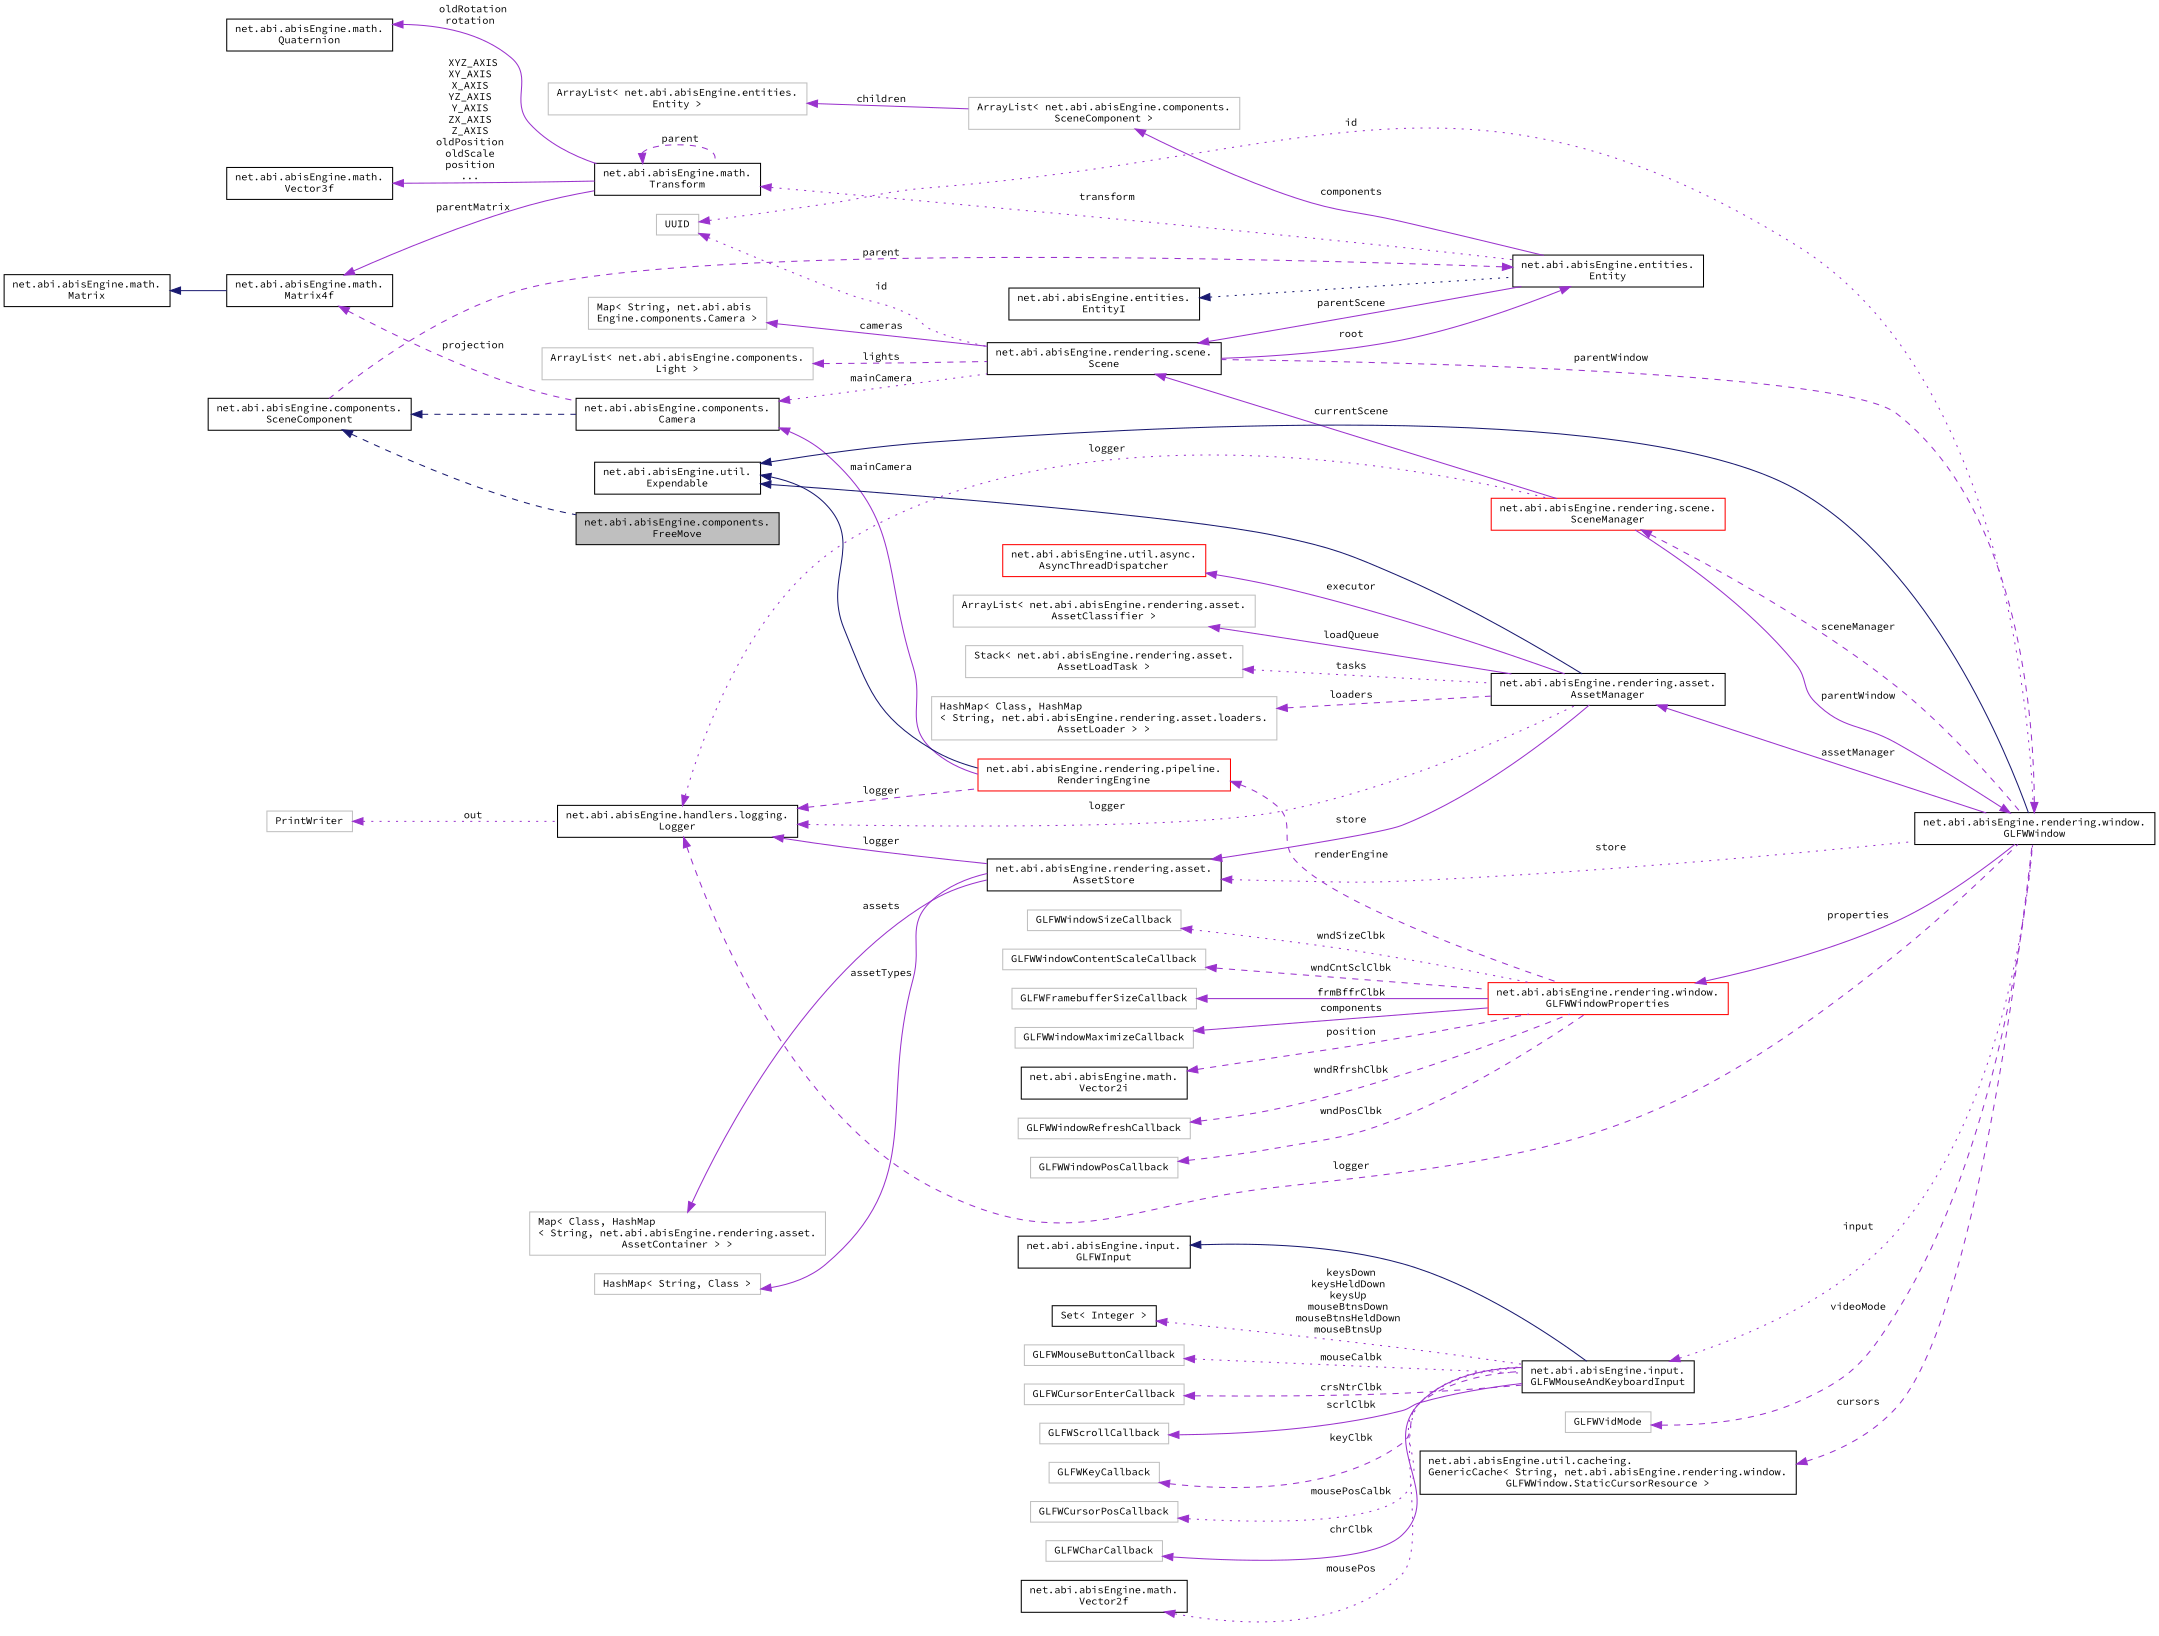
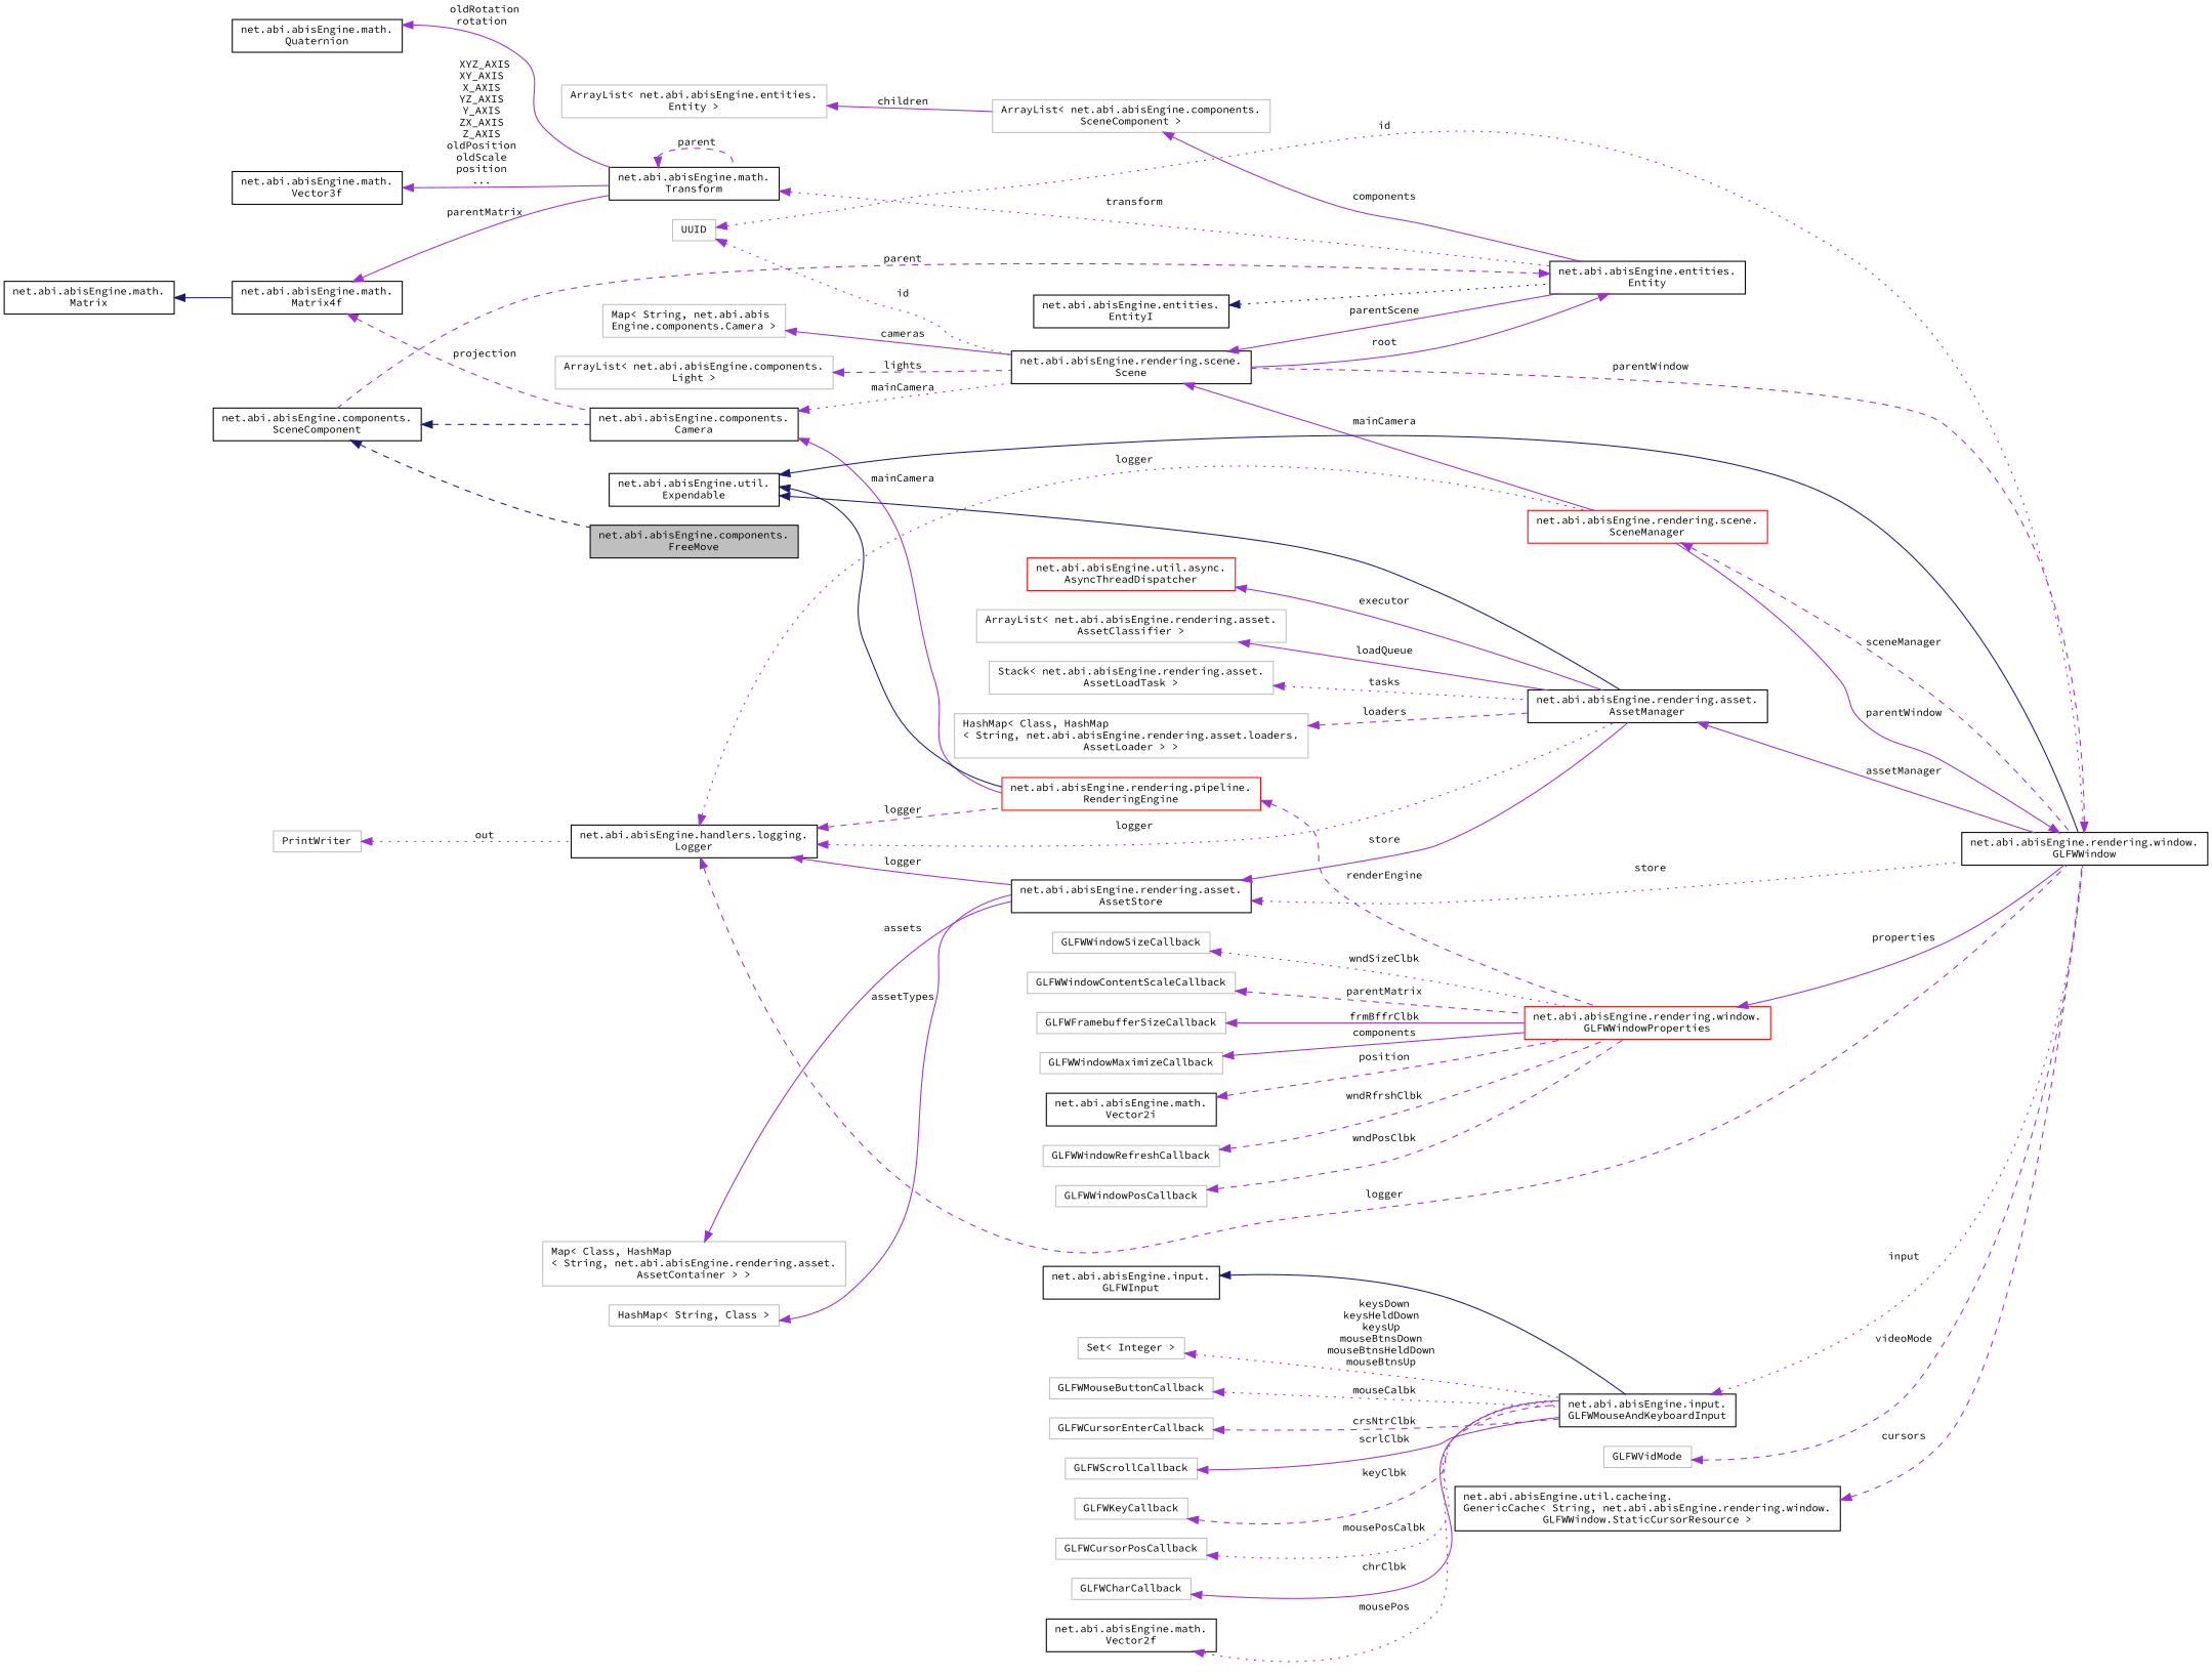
  digraph {
    fontname="Source Code Pro"
    rankdir=LR
    node [color=grey75 fillcolor=white fontname="Source Code Pro" fontsize=10 shape=record style=filled]
    edge [color=darkorchid3 dir=back fontname="Source Code Pro" fontsize=10 labelfontname=Helvetica labelfontsize=10 style=solid]
    n1 [color=black fillcolor=grey75 fontcolor=black height=0.2 label="net.abi.abisEngine.components.\lFreeMove" width=0.4]
    n2 [color=black height=0.2 label="net.abi.abisEngine.components.\lSceneComponent" width=0.4]
    n3 [color=black height=0.2 label="net.abi.abisEngine.components.\lCamera" width=0.4]
    n4 [color=black height=0.2 label="net.abi.abisEngine.rendering.scene.\lScene" width=0.4]
    n5 [color=red height=0.2 label="net.abi.abisEngine.rendering.pipeline.\lRenderingEngine" width=0.4]
    n6 [color=black height=0.2 label="net.abi.abisEngine.entities.\lEntity" width=0.4]
    n7 [color=red height=0.2 label="net.abi.abisEngine.rendering.scene.\lSceneManager" width=0.4]
    n8 [color=black height=0.2 label="net.abi.abisEngine.entities.\lEntityI" width=0.4]
    n9 [height=0.2 label="ArrayList\< net.abi.abisEngine.entities.\lEntity \>" width=0.4]
    n10 [height=0.2 label="ArrayList\< net.abi.abisEngine.components.\lSceneComponent \>" width=0.4]
    n11 [color=black height=0.2 label="net.abi.abisEngine.rendering.window.\lGLFWWindow" width=0.4]
    n12 [color=black height=0.2 label="net.abi.abisEngine.util.\lExpendable" width=0.4]
    n13 [color=black height=0.2 label="net.abi.abisEngine.rendering.asset.\lAssetManager" width=0.4]
    n14 [color=red height=0.2 label="net.abi.abisEngine.rendering.window.\lGLFWWindowProperties" width=0.4]
    n15 [color=black height=0.2 label="net.abi.abisEngine.input.\lGLFWMouseAndKeyboardInput" width=0.4]
    n16 [color=black height=0.2 label="net.abi.abisEngine.input.\lGLFWInput" width=0.4]
-   n17 [color=black height=0.2 label="Set\< Integer \>" width=0.4]
+   n17 [height=0.2 label="Set\< Integer \>" width=0.4]
    n18 [height=0.2 label=GLFWMouseButtonCallback width=0.4]
    n19 [height=0.2 label=GLFWCursorEnterCallback width=0.4]
    n20 [height=0.2 label=GLFWScrollCallback width=0.4]
    n21 [height=0.2 label=GLFWKeyCallback width=0.4]
    n22 [height=0.2 label=GLFWCursorPosCallback width=0.4]
    n23 [height=0.2 label=GLFWCharCallback width=0.4]
    n24 [color=black height=0.2 label="net.abi.abisEngine.math.\lVector2f" width=0.4]
    n25 [color=black height=0.2 label="net.abi.abisEngine.rendering.asset.\lAssetStore" width=0.4]
    n26 [height=0.2 label="HashMap\< String, Class \>" width=0.4]
    n27 [height=0.2 label="Map\< Class, HashMap\l\< String, net.abi.abisEngine.rendering.asset.\lAssetContainer \> \>" width=0.4]
    n28 [color=black height=0.2 label="net.abi.abisEngine.handlers.logging.\lLogger" width=0.4]
    n29 [height=0.2 label=PrintWriter width=0.4]
    n30 [height=0.2 label="ArrayList\< net.abi.abisEngine.rendering.asset.\lAssetClassifier \>" width=0.4]
    n31 [height=0.2 label="Stack\< net.abi.abisEngine.rendering.asset.\lAssetLoadTask \>" width=0.4]
    n32 [height=0.2 label="HashMap\< Class, HashMap\l\< String, net.abi.abisEngine.rendering.asset.loaders.\lAssetLoader \> \>" width=0.4]
    n33 [color=red height=0.2 label="net.abi.abisEngine.util.async.\lAsyncThreadDispatcher" width=0.4]
    n34 [height=0.2 label=UUID width=0.4]
    n35 [height=0.2 label=GLFWVidMode width=0.4]
    n36 [height=0.2 label=GLFWWindowMaximizeCallback width=0.4]
    n37 [color=black height=0.2 label="net.abi.abisEngine.math.\lVector2i" width=0.4]
    n38 [height=0.2 label=GLFWWindowRefreshCallback width=0.4]
    n39 [height=0.2 label=GLFWWindowPosCallback width=0.4]
    n40 [height=0.2 label=GLFWWindowSizeCallback width=0.4]
    n41 [height=0.2 label=GLFWWindowContentScaleCallback width=0.4]
    n42 [height=0.2 label=GLFWFramebufferSizeCallback width=0.4]
    n43 [color=black height=0.2 label="net.abi.abisEngine.math.\lMatrix4f" width=0.4]
    n44 [color=black height=0.2 label="net.abi.abisEngine.math.\lTransform" width=0.4]
    n45 [color=black height=0.2 label="net.abi.abisEngine.math.\lMatrix" width=0.4]
    n46 [color=black height=0.2 label="net.abi.abisEngine.util.cacheing.\lGenericCache\< String, net.abi.abisEngine.rendering.window.\lGLFWWindow.StaticCursorResource \>" width=0.4]
    n47 [height=0.2 label="Map\< String, net.abi.abis\lEngine.components.Camera \>" width=0.4]
    n48 [height=0.2 label="ArrayList\< net.abi.abisEngine.components.\lLight \>" width=0.4]
    n49 [color=black height=0.2 label="net.abi.abisEngine.math.\lVector3f" width=0.4]
    n50 [color=black height=0.2 label="net.abi.abisEngine.math.\lQuaternion" width=0.4]
    n2 -> n1 [color=midnightblue style=dashed]
    n2 -> n3 [color=midnightblue style=dashed]
    n3 -> n4 [label=" mainCamera" style=dotted]
    n3 -> n5 [label=" mainCamera"]
    n4 -> n6 [label=" parentScene"]
-   n4 -> n7 [label=" currentScene"]
+   n4 -> n7 [label=" mainCamera"]
    n5 -> n14 [label=" renderEngine" style=dashed]
    n6 -> n2 [label=" parent" style=dashed]
    n6 -> n4 [label=" root"]
    n7 -> n11 [label=" sceneManager" style=dashed]
    n8 -> n6 [color=midnightblue style=dotted]
    n9 -> n10 [label=" children"]
    n10 -> n6 [label=" components"]
    n11 -> n4 [label=" parentWindow" style=dashed]
    n11 -> n7 [label=" parentWindow"]
    n12 -> n5 [color=midnightblue]
    n12 -> n11 [color=midnightblue]
    n12 -> n13 [color=midnightblue]
    n13 -> n11 [label=" assetManager"]
    n14 -> n11 [label=" properties"]
    n15 -> n11 [label=" input" style=dotted]
    n16 -> n15 [color=midnightblue]
    n17 -> n15 [label=" keysDown\nkeysHeldDown\nkeysUp\nmouseBtnsDown\nmouseBtnsHeldDown\nmouseBtnsUp" style=dotted]
    n18 -> n15 [label=" mouseCalbk" style=dotted]
    n19 -> n15 [label=" crsNtrClbk" style=dashed]
    n20 -> n15 [label=" scrlClbk"]
    n21 -> n15 [label=" keyClbk" style=dashed]
    n22 -> n15 [label=" mousePosCalbk" style=dotted]
    n23 -> n15 [label=" chrClbk"]
    n24 -> n15 [label=" mousePos" style=dotted]
    n25 -> n11 [label=" store" style=dotted]
    n25 -> n13 [label=" store"]
    n26 -> n25 [label=" assetTypes"]
    n27 -> n25 [label=" assets"]
    n28 -> n5 [label=" logger" style=dashed]
    n28 -> n7 [label=" logger" style=dotted]
    n28 -> n11 [label=" logger" style=dashed]
    n28 -> n13 [label=" logger" style=dotted]
    n28 -> n25 [label=" logger"]
    n29 -> n28 [label=" out" style=dotted]
    n30 -> n13 [label=" loadQueue"]
    n31 -> n13 [label=" tasks" style=dotted]
    n32 -> n13 [label=" loaders" style=dashed]
    n33 -> n13 [label=" executor"]
    n34 -> n4 [label=" id" style=dotted]
    n34 -> n11 [label=" id" style=dotted]
    n35 -> n11 [label=" videoMode" style=dashed]
    n36 -> n14 [label=" components"]
    n37 -> n14 [label=" position" style=dashed]
    n38 -> n14 [label=" wndRfrshClbk" style=dashed]
    n39 -> n14 [label=" wndPosClbk" style=dashed]
    n40 -> n14 [label=" wndSizeClbk" style=dotted]
-   n41 -> n14 [label=" wndCntSclClbk" style=dashed]
+   n41 -> n14 [label=" parentMatrix" style=dashed]
    n42 -> n14 [label=" frmBffrClbk"]
    n43 -> n3 [label=" projection" style=dashed]
    n43 -> n44 [label=" parentMatrix"]
    n44 -> n6 [label=" transform" style=dotted]
    n44 -> n44 [label=" parent" style=dashed]
    n45 -> n43 [color=midnightblue]
    n46 -> n11 [label=" cursors" style=dashed]
    n47 -> n4 [label=" cameras"]
    n48 -> n4 [label=" lights" style=dashed]
    n49 -> n44 [label=" XYZ_AXIS\nXY_AXIS\nX_AXIS\nYZ_AXIS\nY_AXIS\nZX_AXIS\nZ_AXIS\noldPosition\noldScale\nposition\n..."]
    n50 -> n44 [label=" oldRotation\nrotation"]
  }
